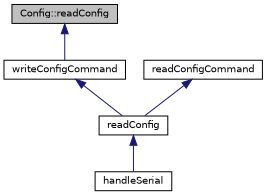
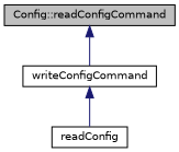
  digraph {
    rankdir=TB
    node [color=black fillcolor=white fontname=Helvetica fontsize=10 shape=record style=filled]
    edge [color=midnightblue dir=back fontname=Helvetica fontsize=10 labelfontname=Helvetica labelfontsize=10 style=solid]
-   n1 [fillcolor=grey75 fontcolor=black height=0.2 label="Config::readConfig" width=0.4]
+   n1 [fillcolor=grey75 fontcolor=black height=0.2 label="Config::readConfigCommand" width=0.4]
    n2 [height=0.2 label=writeConfigCommand width=0.4]
-   n3 [height=0.2 label=readConfigCommand width=0.4]
    n4 [height=0.2 label=readConfig width=0.4]
-   n5 [height=0.2 label=handleSerial width=0.4]
    n1 -> n2
    n2 -> n4
-   n3 -> n4
-   n4 -> n5
  }
